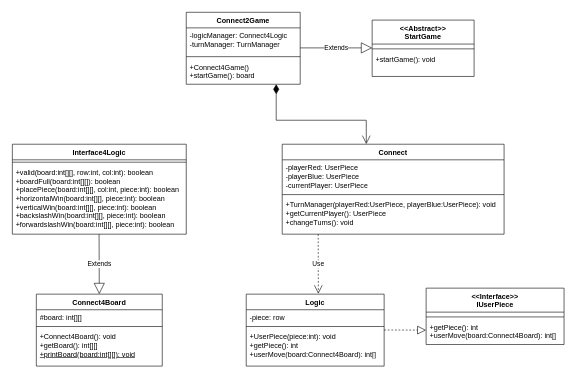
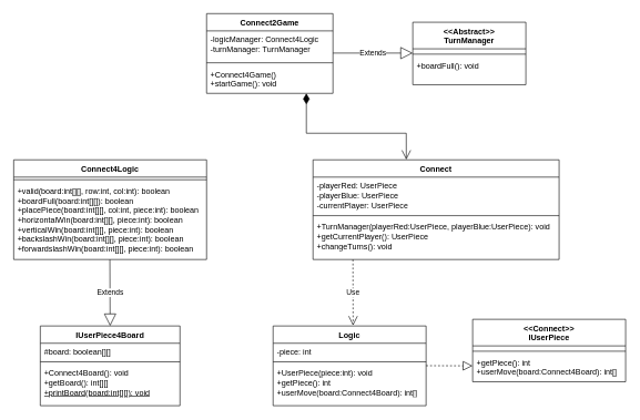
  <mxCell id="0" />
  <mxCell id="1" parent="0" />
  <mxCell id="2" value="Connect2Game" style="swimlane;fontStyle=1;align=center;verticalAlign=top;childLayout=stackLayout;horizontal=1;startSize=26;horizontalStack=0;resizeParent=1;resizeParentMax=0;resizeLast=0;collapsible=1;marginBottom=0;whiteSpace=wrap;html=1;" parent="1" vertex="1"><mxGeometry x="310" y="20" width="190" height="120" as="geometry" /></mxCell>
  <mxCell id="3" value="-logicManager: Connect4Logic&lt;div&gt;-turnManager: TurnManager&lt;/div&gt;" style="text;strokeColor=none;fillColor=none;align=left;verticalAlign=top;spacingLeft=4;spacingRight=4;overflow=hidden;rotatable=0;points=[[0,0.5],[1,0.5]];portConstraint=eastwest;whiteSpace=wrap;html=1;" parent="2" vertex="1"><mxGeometry y="26" width="190" height="44" as="geometry" /></mxCell>
  <mxCell id="4" value="" style="line;strokeWidth=1;fillColor=none;align=left;verticalAlign=middle;spacingTop=-1;spacingLeft=3;spacingRight=3;rotatable=0;labelPosition=right;points=[];portConstraint=eastwest;strokeColor=inherit;" parent="2" vertex="1"><mxGeometry y="70" width="190" height="8" as="geometry" /></mxCell>
- <mxCell id="5" value="+Connect4Game()&amp;nbsp;&lt;div&gt;+startGame(): board&amp;nbsp;&lt;/div&gt;" style="text;strokeColor=none;fillColor=none;align=left;verticalAlign=top;spacingLeft=4;spacingRight=4;overflow=hidden;rotatable=0;points=[[0,0.5],[1,0.5]];portConstraint=eastwest;whiteSpace=wrap;html=1;" parent="2" vertex="1"><mxGeometry y="78" width="190" height="42" as="geometry" /></mxCell>
- <mxCell id="6" value="Interface4Logic" style="swimlane;fontStyle=1;align=center;verticalAlign=top;childLayout=stackLayout;horizontal=1;startSize=26;horizontalStack=0;resizeParent=1;resizeParentMax=0;resizeLast=0;collapsible=1;marginBottom=0;whiteSpace=wrap;html=1;" parent="1" vertex="1"><mxGeometry x="20" y="240" width="290" height="150" as="geometry" /></mxCell>
+ <mxCell id="5" value="+Connect4Game()&amp;nbsp;&lt;div&gt;+startGame(): void&amp;nbsp;&lt;/div&gt;" style="text;strokeColor=none;fillColor=none;align=left;verticalAlign=top;spacingLeft=4;spacingRight=4;overflow=hidden;rotatable=0;points=[[0,0.5],[1,0.5]];portConstraint=eastwest;whiteSpace=wrap;html=1;" parent="2" vertex="1"><mxGeometry y="78" width="190" height="42" as="geometry" /></mxCell>
+ <mxCell id="6" value="Connect4Logic" style="swimlane;fontStyle=1;align=center;verticalAlign=top;childLayout=stackLayout;horizontal=1;startSize=26;horizontalStack=0;resizeParent=1;resizeParentMax=0;resizeLast=0;collapsible=1;marginBottom=0;whiteSpace=wrap;html=1;" parent="1" vertex="1"><mxGeometry x="20" y="240" width="290" height="150" as="geometry" /></mxCell>
  <mxCell id="7" value="" style="line;strokeWidth=1;fillColor=none;align=left;verticalAlign=middle;spacingTop=-1;spacingLeft=3;spacingRight=3;rotatable=0;labelPosition=right;points=[];portConstraint=eastwest;strokeColor=inherit;" parent="6" vertex="1"><mxGeometry y="26" width="290" height="8" as="geometry" /></mxCell>
  <mxCell id="8" value="+valid(board:int[][], row:int, col:int): boolean&lt;div&gt;+boardFull(board:int[][]): boolean&amp;nbsp;&lt;/div&gt;&lt;div&gt;+placePiece(board:int[][], col:int, piece:int): boolean&amp;nbsp;&lt;/div&gt;&lt;div&gt;+horizontalWin(board:int[][], piece:int): boolean&amp;nbsp;&lt;/div&gt;&lt;div&gt;+verticalWin(board:int[][], piece:int): boolean&lt;/div&gt;&lt;div&gt;+backslashWin(board:int[][], piece:int): boolean&amp;nbsp;&lt;/div&gt;&lt;div&gt;+forwardslashWin(board:int[][], piece:int): boolean&lt;/div&gt;" style="text;strokeColor=none;fillColor=none;align=left;verticalAlign=top;spacingLeft=4;spacingRight=4;overflow=hidden;rotatable=0;points=[[0,0.5],[1,0.5]];portConstraint=eastwest;whiteSpace=wrap;html=1;" parent="6" vertex="1"><mxGeometry y="34" width="290" height="116" as="geometry" /></mxCell>
  <mxCell id="9" value="Connect" style="swimlane;fontStyle=1;align=center;verticalAlign=top;childLayout=stackLayout;horizontal=1;startSize=26;horizontalStack=0;resizeParent=1;resizeParentMax=0;resizeLast=0;collapsible=1;marginBottom=0;whiteSpace=wrap;html=1;" parent="1" vertex="1"><mxGeometry x="470" y="240" width="370" height="150" as="geometry" /></mxCell>
  <mxCell id="10" value="-playerRed: UserPiece&amp;nbsp;&lt;div&gt;-playerBlue: UserPiece&lt;/div&gt;&lt;div&gt;-currentPlayer: UserPiece&lt;/div&gt;" style="text;strokeColor=none;fillColor=none;align=left;verticalAlign=top;spacingLeft=4;spacingRight=4;overflow=hidden;rotatable=0;points=[[0,0.5],[1,0.5]];portConstraint=eastwest;whiteSpace=wrap;html=1;" parent="9" vertex="1"><mxGeometry y="26" width="370" height="54" as="geometry" /></mxCell>
  <mxCell id="11" value="" style="line;strokeWidth=1;fillColor=none;align=left;verticalAlign=middle;spacingTop=-1;spacingLeft=3;spacingRight=3;rotatable=0;labelPosition=right;points=[];portConstraint=eastwest;strokeColor=inherit;" parent="9" vertex="1"><mxGeometry y="80" width="370" height="8" as="geometry" /></mxCell>
  <mxCell id="12" value="+TurnManager(playerRed:UserPiece, playerBlue:UserPiece): void&amp;nbsp;&lt;div&gt;+getCurrentPlayer(): UserPiece&lt;/div&gt;&lt;div&gt;+changeTurns(): void&amp;nbsp;&lt;/div&gt;" style="text;strokeColor=none;fillColor=none;align=left;verticalAlign=top;spacingLeft=4;spacingRight=4;overflow=hidden;rotatable=0;points=[[0,0.5],[1,0.5]];portConstraint=eastwest;whiteSpace=wrap;html=1;" parent="9" vertex="1"><mxGeometry y="88" width="370" height="62" as="geometry" /></mxCell>
- <mxCell id="13" value="&lt;div&gt;&amp;lt;&amp;lt;Interface&amp;gt;&amp;gt;&lt;/div&gt;IUserPiece" style="swimlane;fontStyle=1;align=center;verticalAlign=top;childLayout=stackLayout;horizontal=1;startSize=40;horizontalStack=0;resizeParent=1;resizeParentMax=0;resizeLast=0;collapsible=1;marginBottom=0;whiteSpace=wrap;html=1;" parent="1" vertex="1"><mxGeometry x="710" y="480" width="230" height="94" as="geometry" /></mxCell>
+ <mxCell id="13" value="&lt;div&gt;&amp;lt;&amp;lt;Connect&amp;gt;&amp;gt;&lt;/div&gt;IUserPiece" style="swimlane;fontStyle=1;align=center;verticalAlign=top;childLayout=stackLayout;horizontal=1;startSize=40;horizontalStack=0;resizeParent=1;resizeParentMax=0;resizeLast=0;collapsible=1;marginBottom=0;whiteSpace=wrap;html=1;" parent="1" vertex="1"><mxGeometry x="710" y="480" width="230" height="94" as="geometry" /></mxCell>
  <mxCell id="14" value="&lt;div&gt;&lt;br&gt;&lt;/div&gt;" style="text;strokeColor=none;fillColor=none;align=left;verticalAlign=top;spacingLeft=4;spacingRight=4;overflow=hidden;rotatable=0;points=[[0,0.5],[1,0.5]];portConstraint=eastwest;whiteSpace=wrap;html=1;" parent="13" vertex="1"><mxGeometry y="40" width="230" height="4" as="geometry" /></mxCell>
  <mxCell id="15" value="" style="line;strokeWidth=1;fillColor=none;align=left;verticalAlign=middle;spacingTop=-1;spacingLeft=3;spacingRight=3;rotatable=0;labelPosition=right;points=[];portConstraint=eastwest;strokeColor=inherit;" parent="13" vertex="1"><mxGeometry y="44" width="230" height="8" as="geometry" /></mxCell>
  <mxCell id="16" value="+getPiece(): int&lt;div&gt;+userMove(board:Connect4Board): int[]&lt;/div&gt;" style="text;strokeColor=none;fillColor=none;align=left;verticalAlign=top;spacingLeft=4;spacingRight=4;overflow=hidden;rotatable=0;points=[[0,0.5],[1,0.5]];portConstraint=eastwest;whiteSpace=wrap;html=1;" parent="13" vertex="1"><mxGeometry y="52" width="230" height="42" as="geometry" /></mxCell>
  <mxCell id="17" value="Logic" style="swimlane;fontStyle=1;align=center;verticalAlign=top;childLayout=stackLayout;horizontal=1;startSize=26;horizontalStack=0;resizeParent=1;resizeParentMax=0;resizeLast=0;collapsible=1;marginBottom=0;whiteSpace=wrap;html=1;" parent="1" vertex="1"><mxGeometry x="410" y="490" width="230" height="120" as="geometry" /></mxCell>
- <mxCell id="18" value="-piece: row" style="text;strokeColor=none;fillColor=none;align=left;verticalAlign=top;spacingLeft=4;spacingRight=4;overflow=hidden;rotatable=0;points=[[0,0.5],[1,0.5]];portConstraint=eastwest;whiteSpace=wrap;html=1;" parent="17" vertex="1"><mxGeometry y="26" width="230" height="24" as="geometry" /></mxCell>
+ <mxCell id="18" value="-piece: int" style="text;strokeColor=none;fillColor=none;align=left;verticalAlign=top;spacingLeft=4;spacingRight=4;overflow=hidden;rotatable=0;points=[[0,0.5],[1,0.5]];portConstraint=eastwest;whiteSpace=wrap;html=1;" parent="17" vertex="1"><mxGeometry y="26" width="230" height="24" as="geometry" /></mxCell>
  <mxCell id="19" value="" style="line;strokeWidth=1;fillColor=none;align=left;verticalAlign=middle;spacingTop=-1;spacingLeft=3;spacingRight=3;rotatable=0;labelPosition=right;points=[];portConstraint=eastwest;strokeColor=inherit;" parent="17" vertex="1"><mxGeometry y="50" width="230" height="8" as="geometry" /></mxCell>
  <mxCell id="20" value="+UserPiece(piece:int): void&amp;nbsp;&lt;div&gt;+getPiece(): int&amp;nbsp;&lt;/div&gt;&lt;div&gt;+userMove(board:Connect4Board): int[]&lt;/div&gt;" style="text;strokeColor=none;fillColor=none;align=left;verticalAlign=top;spacingLeft=4;spacingRight=4;overflow=hidden;rotatable=0;points=[[0,0.5],[1,0.5]];portConstraint=eastwest;whiteSpace=wrap;html=1;" parent="17" vertex="1"><mxGeometry y="58" width="230" height="62" as="geometry" /></mxCell>
- <mxCell id="21" value="Connect4Board" style="swimlane;fontStyle=1;align=center;verticalAlign=top;childLayout=stackLayout;horizontal=1;startSize=26;horizontalStack=0;resizeParent=1;resizeParentMax=0;resizeLast=0;collapsible=1;marginBottom=0;whiteSpace=wrap;html=1;" parent="1" vertex="1"><mxGeometry x="60" y="490" width="210" height="120" as="geometry" /></mxCell>
- <mxCell id="22" value="#board: int[][]&amp;nbsp;" style="text;strokeColor=none;fillColor=none;align=left;verticalAlign=top;spacingLeft=4;spacingRight=4;overflow=hidden;rotatable=0;points=[[0,0.5],[1,0.5]];portConstraint=eastwest;whiteSpace=wrap;html=1;" parent="21" vertex="1"><mxGeometry y="26" width="210" height="24" as="geometry" /></mxCell>
+ <mxCell id="21" value="IUserPiece4Board" style="swimlane;fontStyle=1;align=center;verticalAlign=top;childLayout=stackLayout;horizontal=1;startSize=26;horizontalStack=0;resizeParent=1;resizeParentMax=0;resizeLast=0;collapsible=1;marginBottom=0;whiteSpace=wrap;html=1;" parent="1" vertex="1"><mxGeometry x="60" y="490" width="210" height="120" as="geometry" /></mxCell>
+ <mxCell id="22" value="#board: boolean[][]&amp;nbsp;" style="text;strokeColor=none;fillColor=none;align=left;verticalAlign=top;spacingLeft=4;spacingRight=4;overflow=hidden;rotatable=0;points=[[0,0.5],[1,0.5]];portConstraint=eastwest;whiteSpace=wrap;html=1;" parent="21" vertex="1"><mxGeometry y="26" width="210" height="24" as="geometry" /></mxCell>
  <mxCell id="23" value="" style="line;strokeWidth=1;fillColor=none;align=left;verticalAlign=middle;spacingTop=-1;spacingLeft=3;spacingRight=3;rotatable=0;labelPosition=right;points=[];portConstraint=eastwest;strokeColor=inherit;" parent="21" vertex="1"><mxGeometry y="50" width="210" height="8" as="geometry" /></mxCell>
  <mxCell id="24" value="+Connect4Board(): void&amp;nbsp;&lt;div&gt;+getBoard(): int[][]&amp;nbsp;&lt;/div&gt;&lt;div&gt;&lt;u&gt;+printBoard(board:int[][]): void&lt;/u&gt;&lt;/div&gt;" style="text;strokeColor=none;fillColor=none;align=left;verticalAlign=top;spacingLeft=4;spacingRight=4;overflow=hidden;rotatable=0;points=[[0,0.5],[1,0.5]];portConstraint=eastwest;whiteSpace=wrap;html=1;" parent="21" vertex="1"><mxGeometry y="58" width="210" height="62" as="geometry" /></mxCell>
- <mxCell id="25" value="&amp;lt;&amp;lt;Abstract&amp;gt;&amp;gt;&lt;div&gt;StartGame&lt;/div&gt;" style="swimlane;fontStyle=1;align=center;verticalAlign=top;childLayout=stackLayout;horizontal=1;startSize=40;horizontalStack=0;resizeParent=1;resizeParentMax=0;resizeLast=0;collapsible=1;marginBottom=0;whiteSpace=wrap;html=1;" vertex="1" parent="1"><mxGeometry x="620" y="33" width="170" height="94" as="geometry" /></mxCell>
+ <mxCell id="25" value="&amp;lt;&amp;lt;Abstract&amp;gt;&amp;gt;&lt;div&gt;TurnManager&lt;/div&gt;" style="swimlane;fontStyle=1;align=center;verticalAlign=top;childLayout=stackLayout;horizontal=1;startSize=40;horizontalStack=0;resizeParent=1;resizeParentMax=0;resizeLast=0;collapsible=1;marginBottom=0;whiteSpace=wrap;html=1;" vertex="1" parent="1"><mxGeometry x="620" y="33" width="170" height="94" as="geometry" /></mxCell>
  <mxCell id="26" value="&lt;div&gt;&lt;br&gt;&lt;/div&gt;" style="text;strokeColor=none;fillColor=none;align=left;verticalAlign=top;spacingLeft=4;spacingRight=4;overflow=hidden;rotatable=0;points=[[0,0.5],[1,0.5]];portConstraint=eastwest;whiteSpace=wrap;html=1;" vertex="1" parent="25"><mxGeometry y="40" width="170" height="4" as="geometry" /></mxCell>
  <mxCell id="27" value="" style="line;strokeWidth=1;fillColor=none;align=left;verticalAlign=middle;spacingTop=-1;spacingLeft=3;spacingRight=3;rotatable=0;labelPosition=right;points=[];portConstraint=eastwest;strokeColor=inherit;" vertex="1" parent="25"><mxGeometry y="44" width="170" height="8" as="geometry" /></mxCell>
- <mxCell id="28" value="+startGame(): void" style="text;strokeColor=none;fillColor=none;align=left;verticalAlign=top;spacingLeft=4;spacingRight=4;overflow=hidden;rotatable=0;points=[[0,0.5],[1,0.5]];portConstraint=eastwest;whiteSpace=wrap;html=1;" vertex="1" parent="25"><mxGeometry y="52" width="170" height="42" as="geometry" /></mxCell>
+ <mxCell id="28" value="+boardFull(): void" style="text;strokeColor=none;fillColor=none;align=left;verticalAlign=top;spacingLeft=4;spacingRight=4;overflow=hidden;rotatable=0;points=[[0,0.5],[1,0.5]];portConstraint=eastwest;whiteSpace=wrap;html=1;" vertex="1" parent="25"><mxGeometry y="52" width="170" height="42" as="geometry" /></mxCell>
  <mxCell id="29" value="Use" style="endArrow=open;endSize=12;dashed=1;html=1;rounded=0;entryX=0.523;entryY=-0.006;entryDx=0;entryDy=0;entryPerimeter=0;" edge="1" parent="1" target="17"><mxGeometry width="160" relative="1" as="geometry"><mxPoint x="530" y="390" as="sourcePoint" /><mxPoint x="530" y="480" as="targetPoint" /></mxGeometry></mxCell>
  <mxCell id="30" value="Extends" style="endArrow=block;endSize=16;endFill=0;html=1;rounded=0;entryX=0.5;entryY=0;entryDx=0;entryDy=0;" edge="1" parent="1" target="21"><mxGeometry width="160" relative="1" as="geometry"><mxPoint x="164.63" y="390" as="sourcePoint" /><mxPoint x="164.63" y="460" as="targetPoint" /></mxGeometry></mxCell>
  <mxCell id="31" value="Extends" style="endArrow=block;endSize=16;endFill=0;html=1;rounded=0;" edge="1" parent="1"><mxGeometry width="160" relative="1" as="geometry"><mxPoint x="500" y="79.38" as="sourcePoint" /><mxPoint x="620" y="79.38" as="targetPoint" /></mxGeometry></mxCell>
  <mxCell id="32" value="" style="endArrow=block;dashed=1;endFill=0;endSize=12;html=1;rounded=0;entryX=-0.001;entryY=0.429;entryDx=0;entryDy=0;entryPerimeter=0;" edge="1" parent="1" target="16"><mxGeometry width="160" relative="1" as="geometry"><mxPoint x="640" y="549.79" as="sourcePoint" /><mxPoint x="690" y="549.79" as="targetPoint" /></mxGeometry></mxCell>
  <mxCell id="33" value="" style="endArrow=open;html=1;endSize=12;startArrow=diamondThin;startSize=14;startFill=1;edgeStyle=orthogonalEdgeStyle;align=left;verticalAlign=bottom;rounded=0;exitX=0.21;exitY=1.011;exitDx=0;exitDy=0;exitPerimeter=0;entryX=0.379;entryY=-0.002;entryDx=0;entryDy=0;entryPerimeter=0;" edge="1" parent="1" target="9"><mxGeometry x="-1" y="3" relative="1" as="geometry"><mxPoint x="460" y="140" as="sourcePoint" /><mxPoint x="610" y="230" as="targetPoint" /><Array as="points"><mxPoint x="460" y="200" /><mxPoint x="610" y="200" /></Array></mxGeometry></mxCell>
